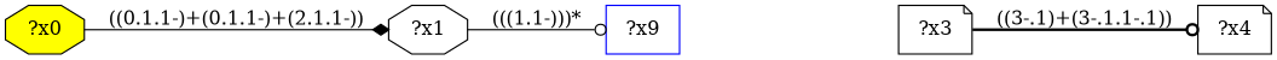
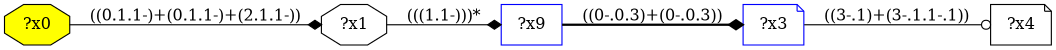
  digraph {
    rankdir=LR
    node [color=black shape=octagon]
    edge [arrowhead=diamond style=solid]
    n1 [fillcolor=yellow label="?x0" style="filled,"]
    n2 [label="?x1"]
    n3 [color=blue label="?x9" shape=box]
-   n4 [label="?x3" shape=note]
+   n4 [color=blue label="?x3" shape=note]
    n5 [label="?x4" shape=note]
    n1 -> n2 [label="((0.1.1-)+(0.1.1-)+(2.1.1-))"]
-   n2 -> n3 [arrowhead=odot label="(((1.1-)))*"]
-   n4 -> n5 [arrowhead=odot label="((3-.1)+(3-.1.1-.1))" style=bold]
+   n2 -> n3 [label="(((1.1-)))*"]
+   n3 -> n4 [label="((0-.0.3)+(0-.0.3))" style=bold]
+   n4 -> n5 [arrowhead=odot label="((3-.1)+(3-.1.1-.1))"]
  }
